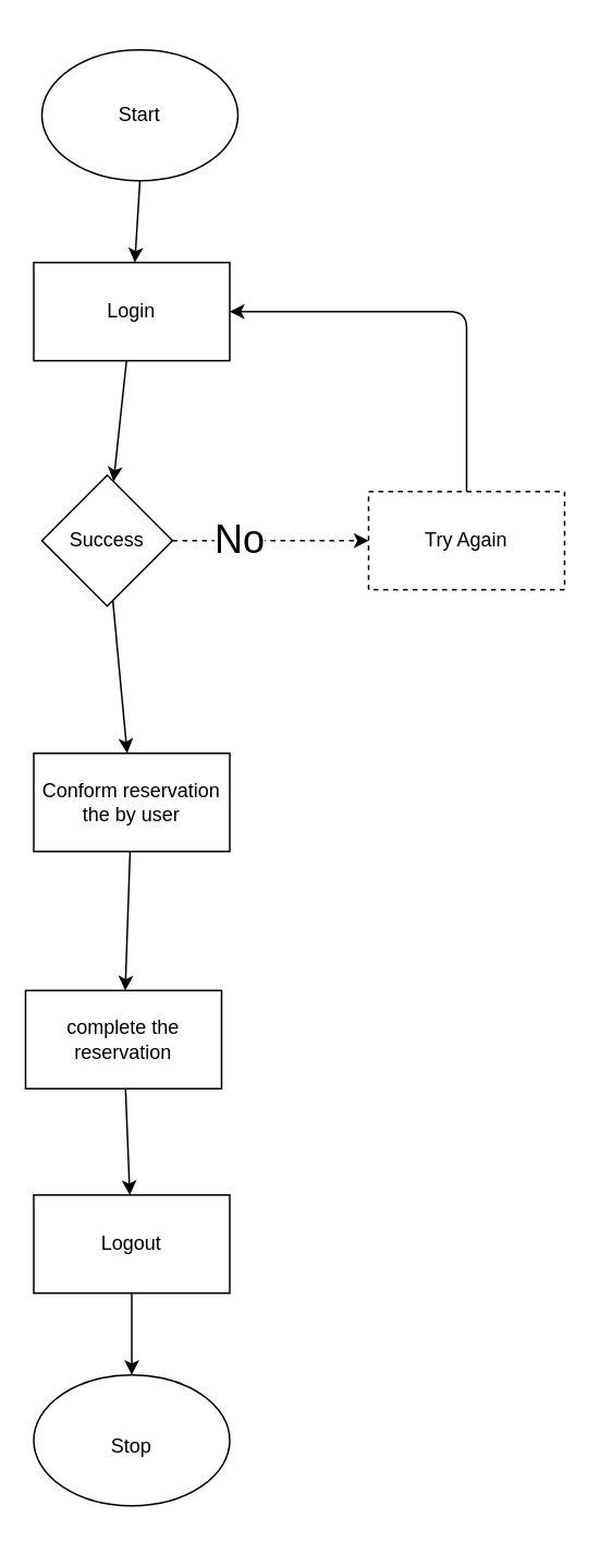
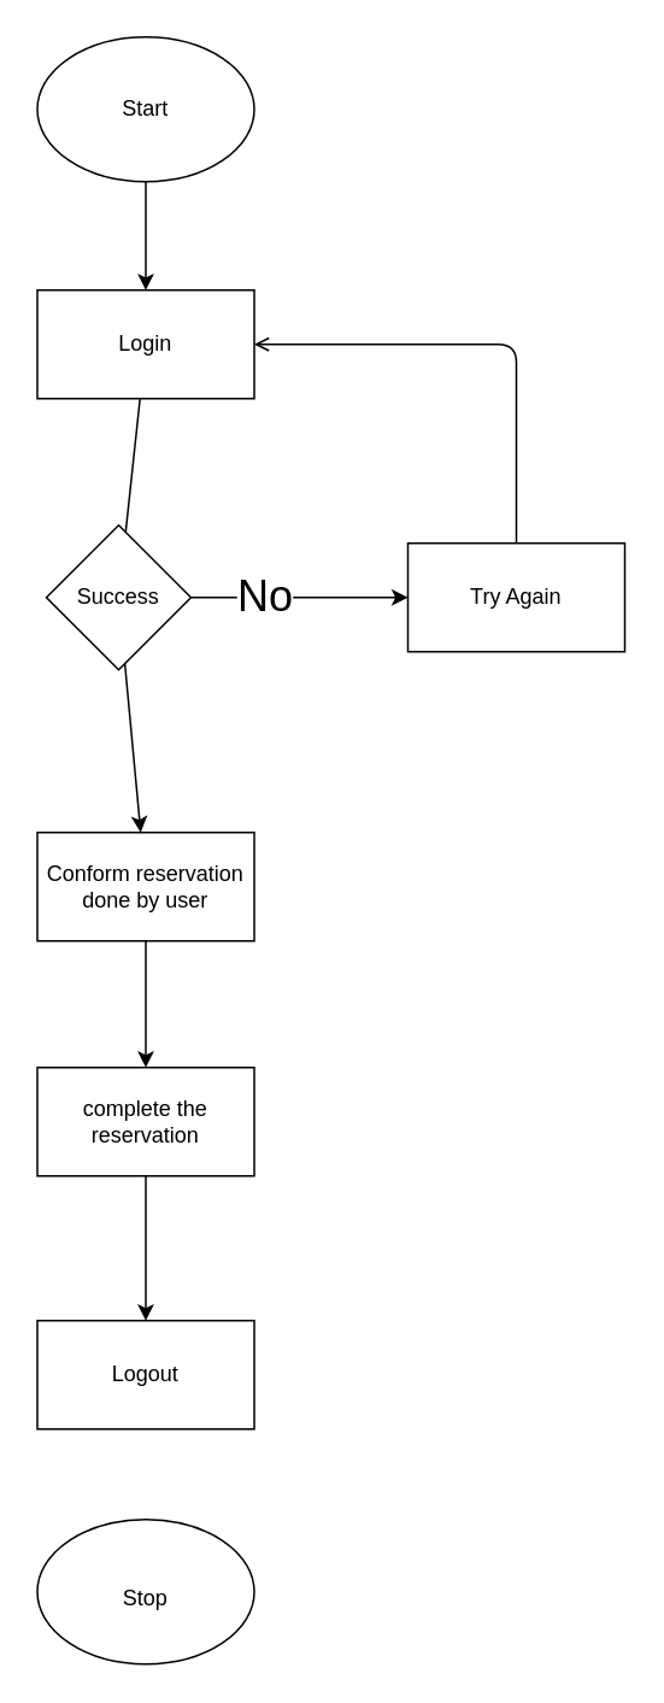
  <mxCell id="0" />
  <mxCell id="1" parent="0" />
- <mxCell id="2" value="&lt;font style=&quot;font-size: 12px;&quot;&gt;Start&lt;/font&gt;" style="ellipse;whiteSpace=wrap;html=1;" parent="1" vertex="1"><mxGeometry x="25" y="30" width="120" height="80" as="geometry" /></mxCell>
+ <mxCell id="2" value="&lt;font style=&quot;font-size: 12px;&quot;&gt;Start&lt;/font&gt;" style="ellipse;whiteSpace=wrap;html=1;" parent="1" vertex="1"><mxGeometry x="20" y="20" width="120" height="80" as="geometry" /></mxCell>
  <mxCell id="3" value="" style="edgeStyle=none;html=1;fontSize=24;exitX=0.5;exitY=1;exitDx=0;exitDy=0;" parent="1" source="2" target="5" edge="1"><mxGeometry relative="1" as="geometry"><mxPoint x="80" y="250" as="sourcePoint" /></mxGeometry></mxCell>
- <mxCell id="4" value="" style="edgeStyle=none;html=1;fontSize=24;" parent="1" source="5" target="9" edge="1"><mxGeometry relative="1" as="geometry" /></mxCell>
+ <mxCell id="4" value="" style="edgeStyle=none;html=1;fontSize=24;endArrow=none;" parent="1" source="5" target="9" edge="1"><mxGeometry relative="1" as="geometry" /></mxCell>
  <mxCell id="5" value="Login" style="whiteSpace=wrap;html=1;" parent="1" vertex="1"><mxGeometry x="20" y="160" width="120" height="60" as="geometry" /></mxCell>
- <mxCell id="6" value="" style="edgeStyle=none;html=1;fontSize=24;dashed=1;" parent="1" source="9" target="11" edge="1"><mxGeometry relative="1" as="geometry" /></mxCell>
+ <mxCell id="6" value="" style="edgeStyle=none;html=1;fontSize=24;" parent="1" source="9" target="11" edge="1"><mxGeometry relative="1" as="geometry" /></mxCell>
  <mxCell id="7" value="No" style="edgeLabel;html=1;align=center;verticalAlign=middle;resizable=0;points=[];fontSize=24;" parent="6" vertex="1" connectable="0"><mxGeometry x="-0.333" y="1" relative="1" as="geometry"><mxPoint as="offset" /></mxGeometry></mxCell>
  <mxCell id="8" value="" style="edgeStyle=none;html=1;fontSize=24;" parent="1" source="9" target="13" edge="1"><mxGeometry relative="1" as="geometry" /></mxCell>
  <mxCell id="9" value="Success" style="rhombus;whiteSpace=wrap;html=1;" parent="1" vertex="1"><mxGeometry x="25" y="290" width="80" height="80" as="geometry" /></mxCell>
- <mxCell id="10" style="edgeStyle=none;html=1;entryX=1;entryY=0.5;entryDx=0;entryDy=0;fontSize=24;" parent="1" source="11" target="5" edge="1"><mxGeometry relative="1" as="geometry"><Array as="points"><mxPoint x="285" y="190" /></Array></mxGeometry></mxCell>
- <mxCell id="11" value="Try Again" style="whiteSpace=wrap;html=1;dashed=1;" parent="1" vertex="1"><mxGeometry x="225" y="300" width="120" height="60" as="geometry" /></mxCell>
+ <mxCell id="10" style="edgeStyle=none;html=1;entryX=1;entryY=0.5;entryDx=0;entryDy=0;fontSize=24;endArrow=open;" parent="1" source="11" target="5" edge="1"><mxGeometry relative="1" as="geometry"><Array as="points"><mxPoint x="285" y="190" /></Array></mxGeometry></mxCell>
+ <mxCell id="11" value="Try Again" style="whiteSpace=wrap;html=1;" parent="1" vertex="1"><mxGeometry x="225" y="300" width="120" height="60" as="geometry" /></mxCell>
  <mxCell id="12" value="" style="edgeStyle=none;html=1;fontSize=24;" parent="1" source="13" target="15" edge="1"><mxGeometry relative="1" as="geometry" /></mxCell>
- <mxCell id="13" value="Conform reservation the by user" style="whiteSpace=wrap;html=1;" parent="1" vertex="1"><mxGeometry x="20" y="460" width="120" height="60" as="geometry" /></mxCell>
+ <mxCell id="13" value="Conform reservation done by user" style="whiteSpace=wrap;html=1;" parent="1" vertex="1"><mxGeometry x="20" y="460" width="120" height="60" as="geometry" /></mxCell>
  <mxCell id="14" value="" style="edgeStyle=none;html=1;fontSize=24;" parent="1" source="15" target="17" edge="1"><mxGeometry relative="1" as="geometry" /></mxCell>
- <mxCell id="15" value="complete the reservation" style="whiteSpace=wrap;html=1;" parent="1" vertex="1"><mxGeometry x="15" y="605" width="120" height="60" as="geometry" /></mxCell>
- <mxCell id="16" style="edgeStyle=none;html=1;fontSize=24;" parent="1" source="17" target="18" edge="1"><mxGeometry relative="1" as="geometry" /></mxCell>
+ <mxCell id="15" value="complete the reservation" style="whiteSpace=wrap;html=1;" parent="1" vertex="1"><mxGeometry x="20" y="590" width="120" height="60" as="geometry" /></mxCell>
  <mxCell id="17" value="Logout" style="whiteSpace=wrap;html=1;" parent="1" vertex="1"><mxGeometry x="20" y="730" width="120" height="60" as="geometry" /></mxCell>
  <mxCell id="18" value="&lt;font style=&quot;font-size: 12px;&quot;&gt;Stop&lt;/font&gt;" style="ellipse;whiteSpace=wrap;html=1;fontSize=24;" parent="1" vertex="1"><mxGeometry x="20" y="840" width="120" height="80" as="geometry" /></mxCell>
